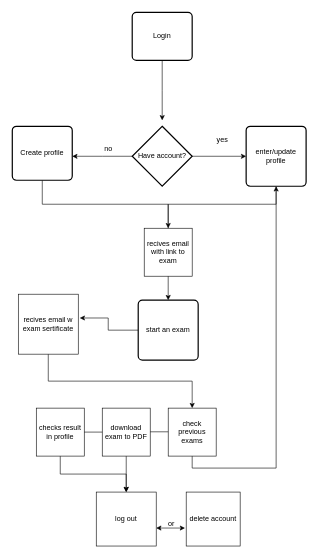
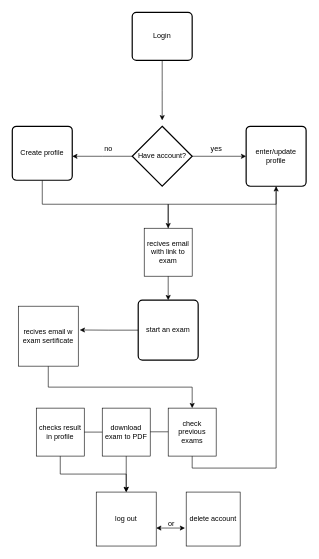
  <mxCell id="0" />
  <mxCell id="1" parent="0" />
  <mxCell id="2" value="" style="edgeStyle=orthogonalEdgeStyle;rounded=0;orthogonalLoop=1;jettySize=auto;html=1;" edge="1" parent="1" source="3"><mxGeometry relative="1" as="geometry"><mxPoint x="270" y="200" as="targetPoint" /></mxGeometry></mxCell>
  <mxCell id="3" value="Login" style="rounded=1;whiteSpace=wrap;html=1;absoluteArcSize=1;arcSize=14;strokeWidth=2;" vertex="1" parent="1"><mxGeometry x="220" y="20" width="100" height="80" as="geometry" /></mxCell>
  <mxCell id="4" value="" style="edgeStyle=orthogonalEdgeStyle;rounded=0;orthogonalLoop=1;jettySize=auto;html=1;entryX=0;entryY=0.5;entryDx=0;entryDy=0;" edge="1" parent="1" source="6" target="12"><mxGeometry relative="1" as="geometry"><mxPoint x="400" y="260" as="targetPoint" /></mxGeometry></mxCell>
  <mxCell id="5" value="" style="edgeStyle=orthogonalEdgeStyle;rounded=0;orthogonalLoop=1;jettySize=auto;html=1;" edge="1" parent="1" source="6"><mxGeometry relative="1" as="geometry"><mxPoint x="120" y="260" as="targetPoint" /></mxGeometry></mxCell>
  <mxCell id="6" value="Have account?" style="strokeWidth=2;html=1;shape=mxgraph.flowchart.decision;whiteSpace=wrap;" vertex="1" parent="1"><mxGeometry x="220" y="210" width="100" height="100" as="geometry" /></mxCell>
- <mxCell id="7" value="yes" style="text;html=1;align=center;verticalAlign=middle;resizable=0;points=[];autosize=1;" vertex="1" parent="1"><mxGeometry x="355" y="223" width="30" height="20" as="geometry" /></mxCell>
+ <mxCell id="7" value="yes" style="text;html=1;align=center;verticalAlign=middle;resizable=0;points=[];autosize=1;" vertex="1" parent="1"><mxGeometry x="345" y="238" width="30" height="20" as="geometry" /></mxCell>
  <mxCell id="8" value="no" style="text;html=1;align=center;verticalAlign=middle;resizable=0;points=[];autosize=1;" vertex="1" parent="1"><mxGeometry x="165" y="238" width="30" height="20" as="geometry" /></mxCell>
  <mxCell id="9" value="" style="edgeStyle=orthogonalEdgeStyle;rounded=0;orthogonalLoop=1;jettySize=auto;html=1;" edge="1" parent="1" source="10" target="21"><mxGeometry relative="1" as="geometry"><mxPoint x="70" y="380" as="targetPoint" /><Array as="points"><mxPoint x="70" y="340" /><mxPoint x="280" y="340" /></Array></mxGeometry></mxCell>
  <mxCell id="10" value="Create profile" style="rounded=1;whiteSpace=wrap;html=1;absoluteArcSize=1;arcSize=14;strokeWidth=2;" vertex="1" parent="1"><mxGeometry x="20" y="210" width="100" height="90" as="geometry" /></mxCell>
  <mxCell id="11" value="" style="edgeStyle=orthogonalEdgeStyle;rounded=0;orthogonalLoop=1;jettySize=auto;html=1;" edge="1" parent="1" source="12" target="14"><mxGeometry relative="1" as="geometry"><Array as="points"><mxPoint x="460" y="340" /><mxPoint x="280" y="340" /></Array></mxGeometry></mxCell>
  <mxCell id="12" value="enter/update profile" style="rounded=1;whiteSpace=wrap;html=1;absoluteArcSize=1;arcSize=14;strokeWidth=2;" vertex="1" parent="1"><mxGeometry x="410" y="210" width="100" height="100" as="geometry" /></mxCell>
  <mxCell id="13" style="edgeStyle=orthogonalEdgeStyle;rounded=0;orthogonalLoop=1;jettySize=auto;html=1;entryX=1.025;entryY=0.397;entryDx=0;entryDy=0;entryPerimeter=0;" edge="1" parent="1" source="14" target="23"><mxGeometry relative="1" as="geometry" /></mxCell>
  <mxCell id="14" value="start an exam" style="rounded=1;whiteSpace=wrap;html=1;absoluteArcSize=1;arcSize=14;strokeWidth=2;" vertex="1" parent="1"><mxGeometry x="230" y="500" width="100" height="100" as="geometry" /></mxCell>
  <mxCell id="15" style="edgeStyle=orthogonalEdgeStyle;rounded=0;orthogonalLoop=1;jettySize=auto;html=1;" edge="1" parent="1" source="16" target="20"><mxGeometry relative="1" as="geometry" /></mxCell>
  <mxCell id="16" value="download exam to PDF" style="whiteSpace=wrap;html=1;aspect=fixed;" vertex="1" parent="1"><mxGeometry x="170" y="680" width="80" height="80" as="geometry" /></mxCell>
  <mxCell id="17" style="edgeStyle=orthogonalEdgeStyle;rounded=0;orthogonalLoop=1;jettySize=auto;html=1;exitX=0.5;exitY=1;exitDx=0;exitDy=0;" edge="1" parent="1" source="18" target="12"><mxGeometry relative="1" as="geometry" /></mxCell>
  <mxCell id="18" value="check previous exams" style="whiteSpace=wrap;html=1;aspect=fixed;" vertex="1" parent="1"><mxGeometry x="280" y="680" width="80" height="80" as="geometry" /></mxCell>
  <mxCell id="19" value="delete account" style="rounded=0;whiteSpace=wrap;html=1;" vertex="1" parent="1"><mxGeometry x="310" y="820" width="90" height="90" as="geometry" /></mxCell>
  <mxCell id="20" value="log out" style="rounded=0;whiteSpace=wrap;html=1;" vertex="1" parent="1"><mxGeometry x="160" y="820" width="100" height="90" as="geometry" /></mxCell>
  <mxCell id="21" value="recives email with link to exam" style="whiteSpace=wrap;html=1;aspect=fixed;" vertex="1" parent="1"><mxGeometry x="240" y="380" width="80" height="80" as="geometry" /></mxCell>
  <mxCell id="22" style="edgeStyle=orthogonalEdgeStyle;rounded=0;orthogonalLoop=1;jettySize=auto;html=1;exitX=0.5;exitY=1;exitDx=0;exitDy=0;" edge="1" parent="1" source="23" target="18"><mxGeometry relative="1" as="geometry" /></mxCell>
- <mxCell id="23" value="recives email w exam sertificate" style="whiteSpace=wrap;html=1;aspect=fixed;" vertex="1" parent="1"><mxGeometry x="30" y="490" width="100" height="100" as="geometry" /></mxCell>
+ <mxCell id="23" value="recives email w exam sertificate" style="whiteSpace=wrap;html=1;aspect=fixed;" vertex="1" parent="1"><mxGeometry x="30" y="510" width="100" height="100" as="geometry" /></mxCell>
  <mxCell id="24" value="" style="edgeStyle=orthogonalEdgeStyle;rounded=0;orthogonalLoop=1;jettySize=auto;html=1;entryX=0.5;entryY=0;entryDx=0;entryDy=0;" edge="1" parent="1" source="25" target="20"><mxGeometry relative="1" as="geometry"><mxPoint x="100" y="840" as="targetPoint" /><Array as="points"><mxPoint x="100" y="790" /><mxPoint x="210" y="790" /></Array></mxGeometry></mxCell>
  <mxCell id="25" value="checks result in profile" style="whiteSpace=wrap;html=1;aspect=fixed;" vertex="1" parent="1"><mxGeometry x="60" y="680" width="80" height="80" as="geometry" /></mxCell>
  <mxCell id="26" value="" style="endArrow=classic;startArrow=classic;html=1;entryX=-0.022;entryY=0.667;entryDx=0;entryDy=0;entryPerimeter=0;" edge="1" parent="1" target="19"><mxGeometry width="50" height="50" relative="1" as="geometry"><mxPoint x="260" y="880" as="sourcePoint" /><mxPoint x="310" y="830" as="targetPoint" /></mxGeometry></mxCell>
  <mxCell id="27" value="or" style="text;html=1;align=center;verticalAlign=middle;resizable=0;points=[];autosize=1;" vertex="1" parent="1"><mxGeometry x="270" y="863" width="30" height="20" as="geometry" /></mxCell>
  <mxCell id="28" value="" style="endArrow=none;html=1;entryX=0;entryY=0.5;entryDx=0;entryDy=0;" edge="1" parent="1" target="16"><mxGeometry width="50" height="50" relative="1" as="geometry"><mxPoint x="140" y="720" as="sourcePoint" /><mxPoint x="180" y="719.5" as="targetPoint" /></mxGeometry></mxCell>
  <mxCell id="29" value="" style="endArrow=none;html=1;" edge="1" parent="1"><mxGeometry width="50" height="50" relative="1" as="geometry"><mxPoint x="250" y="719.5" as="sourcePoint" /><mxPoint x="280" y="719.5" as="targetPoint" /></mxGeometry></mxCell>
